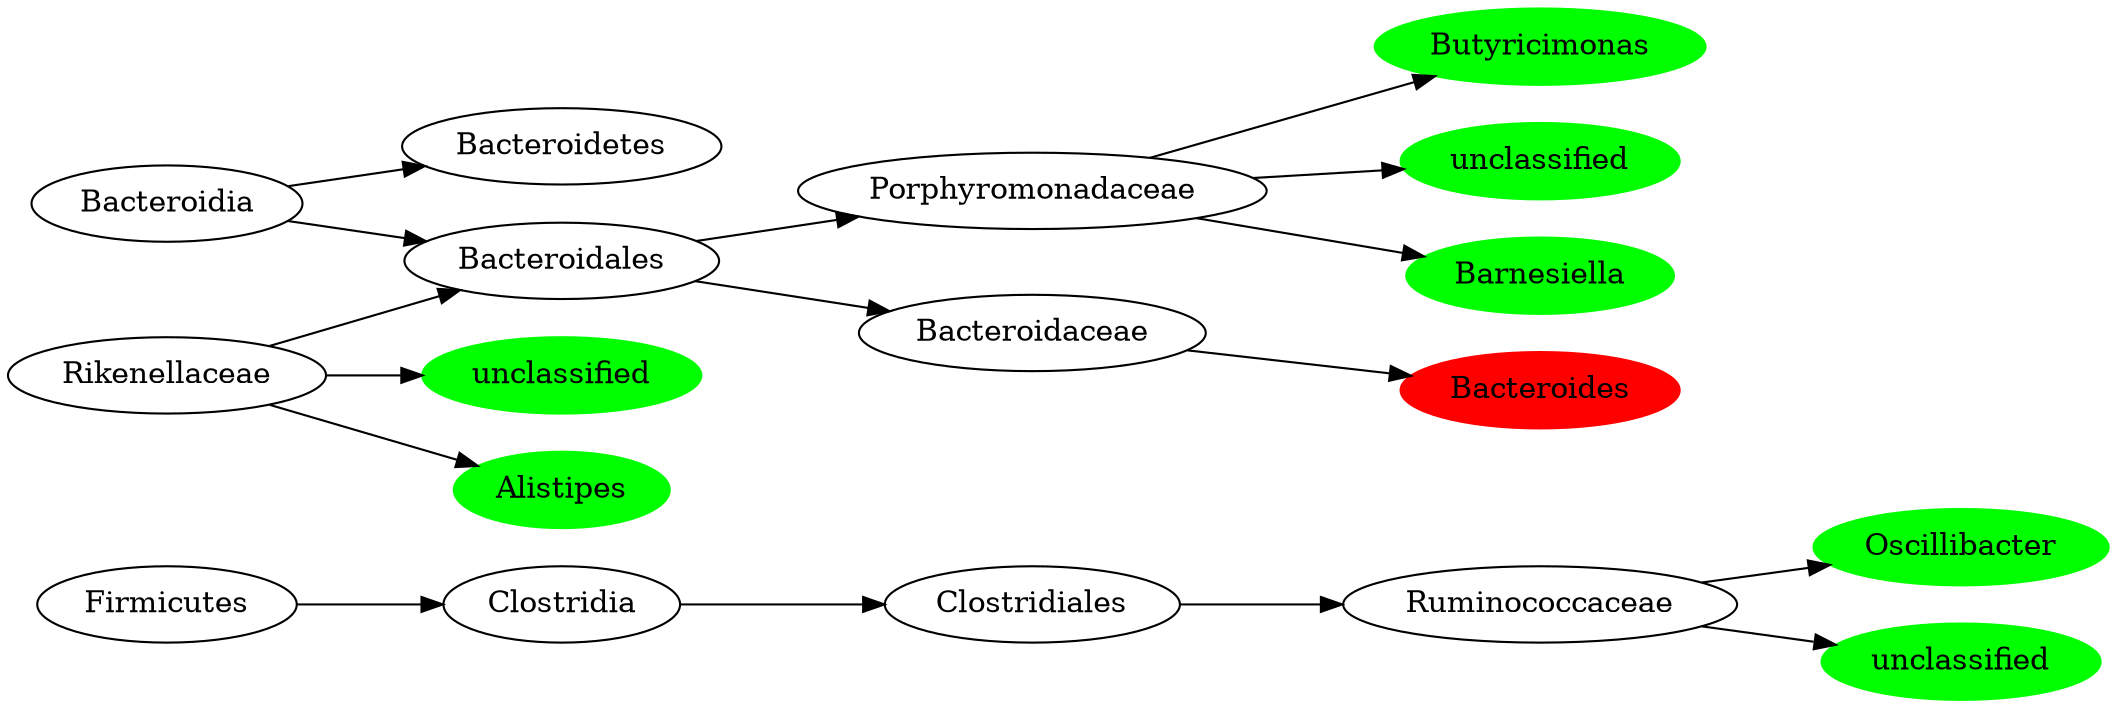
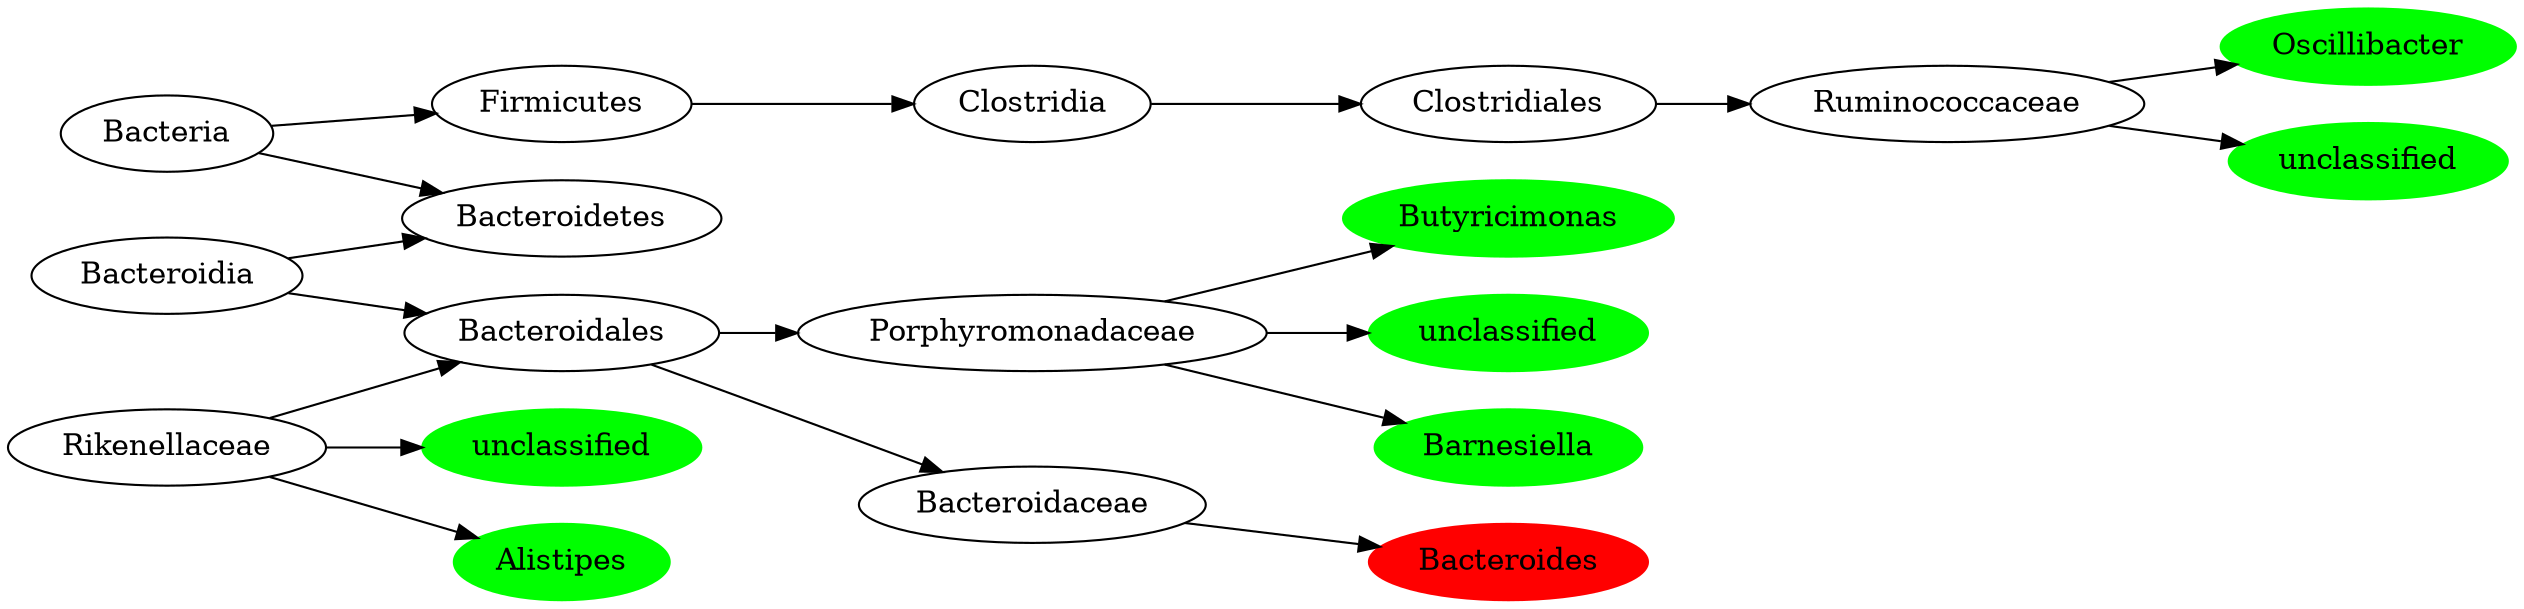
  digraph {
    rankdir=LR
    n1 [color=green label=Oscillibacter style=filled]
    n2 [label=Ruminococcaceae]
    n3 [color=green label=unclassified style=filled]
    n4 [label=Clostridiales]
    n5 [label=Clostridia]
    n6 [label=Firmicutes]
+   n7 [label=Bacteria]
    n8 [label=Bacteroidetes]
    n9 [color=green label=Butyricimonas style=filled]
    n10 [label=Porphyromonadaceae]
    n11 [color=green label=unclassified style=filled]
    n12 [color=green label=Barnesiella style=filled]
    n13 [label=Bacteroidales]
    n14 [label=Bacteroidaceae]
    n15 [label=Rikenellaceae]
    n16 [color=green label=unclassified style=filled]
    n17 [color=green label=Alistipes style=filled]
    n18 [color=red label=Bacteroides style=filled]
    n19 [label=Bacteroidia]
    n2 -> n1
    n2 -> n3
    n4 -> n2
    n5 -> n4
    n6 -> n5
+   n7 -> n6
+   n7 -> n8
    n10 -> n9
    n10 -> n11
    n10 -> n12
    n13 -> n10
    n13 -> n14
    n14 -> n18
    n15 -> n13
    n15 -> n16
    n15 -> n17
    n19 -> n8
    n19 -> n13
  }
